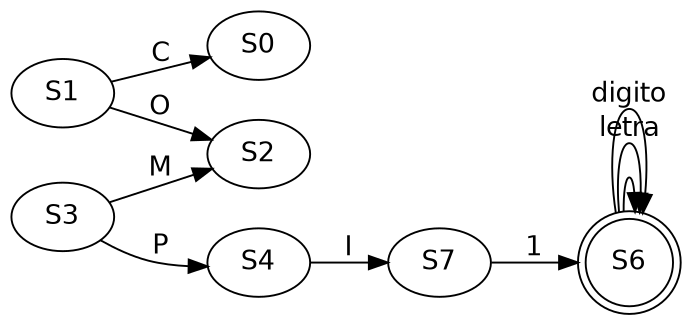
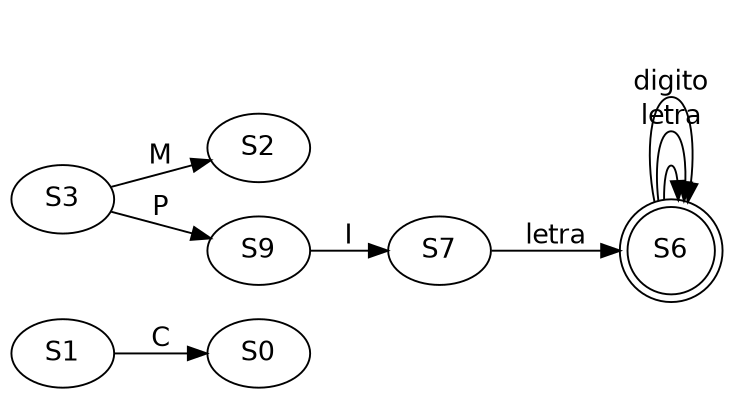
  digraph {
    fontname="DejaVu Sans"
    rankdir=LR
    node [fontname="DejaVu Sans"]
    edge [fontname="DejaVu Sans"]
    S1
    S0
    S2
    S3
-   S4
+   S4 [label=S9]
    n6 [label=S7]
    S6 [shape=doublecircle]
    S1 -> S0 [label=C]
-   S1 -> S2 [label=O]
    S3 -> S2 [label=M]
    S3 -> S4 [label=P]
    S4 -> n6 [label=I]
-   n6 -> S6 [label=1]
+   n6 -> S6 [label=letra]
    S6 -> S6 [label=" "]
    S6 -> S6 [label=letra]
    S6 -> S6 [label=digito]
  }
